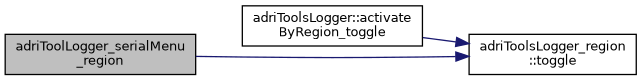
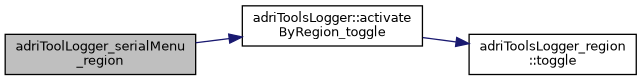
  digraph {
    rankdir=LR
    node [color=black fillcolor=white fontname=Helvetica fontsize=10 shape=record style=filled]
    edge [color=midnightblue fontname=Helvetica fontsize=10 labelfontname=Helvetica labelfontsize=10 style=solid]
    n1 [fillcolor=grey75 fontcolor=black height=0.2 label="adriToolLogger_serialMenu\l_region" width=0.4]
    n2 [height=0.2 label="adriToolsLogger::activate\lByRegion_toggle" width=0.4]
    n3 [height=0.2 label="adriToolsLogger_region\l::toggle" width=0.4]
-   n1 -> n3
+   n1 -> n2
    n2 -> n3
  }
